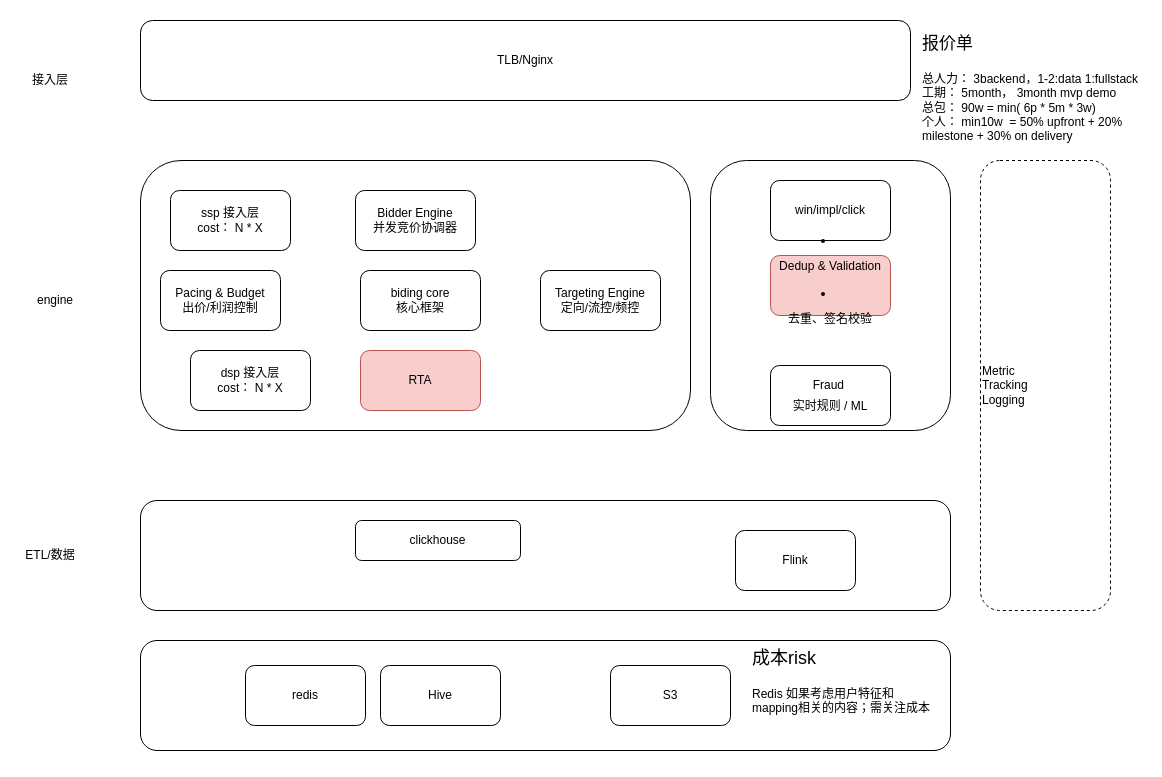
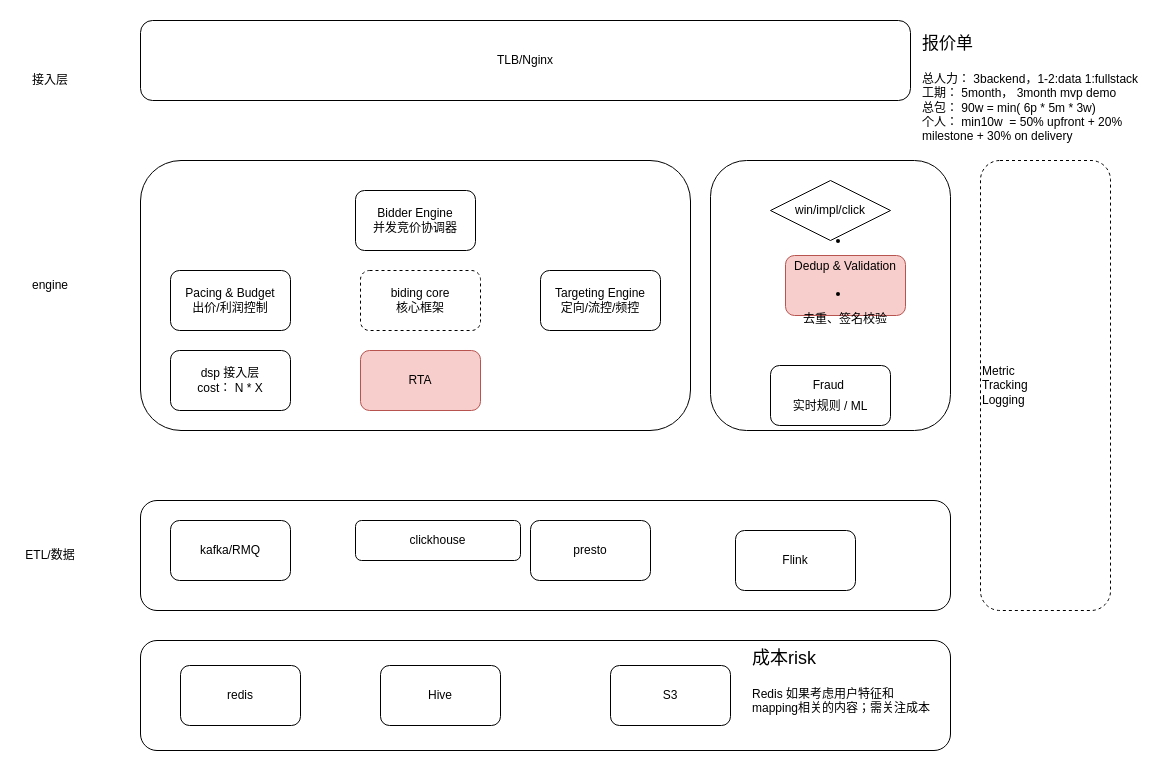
  <mxCell id="0" />
  <mxCell id="1" parent="0" />
  <mxCell id="2" value="&lt;div&gt;TLB/Nginx&lt;/div&gt;" style="rounded=1;whiteSpace=wrap;html=1;" parent="1" vertex="1"><mxGeometry x="140" y="20" width="770" height="80" as="geometry" /></mxCell>
  <mxCell id="3" value="接入层" style="text;html=1;align=center;verticalAlign=middle;whiteSpace=wrap;rounded=0;" parent="1" vertex="1"><mxGeometry x="20" y="65" width="60" height="30" as="geometry" /></mxCell>
- <mxCell id="4" value="engine" style="text;html=1;align=center;verticalAlign=middle;whiteSpace=wrap;rounded=0;" parent="1" vertex="1"><mxGeometry x="25" y="285" width="60" height="30" as="geometry" /></mxCell>
+ <mxCell id="4" value="engine" style="text;html=1;align=center;verticalAlign=middle;whiteSpace=wrap;rounded=0;" parent="1" vertex="1"><mxGeometry x="20" y="270" width="60" height="30" as="geometry" /></mxCell>
  <mxCell id="5" value="" style="rounded=1;whiteSpace=wrap;html=1;" parent="1" vertex="1"><mxGeometry x="140" y="160" width="550" height="270" as="geometry" /></mxCell>
- <mxCell id="6" value="biding core&lt;br&gt;核心框架" style="rounded=1;whiteSpace=wrap;html=1;" parent="1" vertex="1"><mxGeometry x="360" y="270" width="120" height="60" as="geometry" /></mxCell>
- <mxCell id="7" value="ssp 接入层&lt;br&gt;cost： N * X" style="rounded=1;whiteSpace=wrap;html=1;" parent="1" vertex="1"><mxGeometry x="170" y="190" width="120" height="60" as="geometry" /></mxCell>
- <mxCell id="8" value="Pacing &amp;amp; Budget&lt;br&gt;出价/利润控制" style="rounded=1;whiteSpace=wrap;html=1;" parent="1" vertex="1"><mxGeometry x="160" y="270" width="120" height="60" as="geometry" /></mxCell>
+ <mxCell id="6" value="biding core&lt;br&gt;核心框架" style="rounded=1;whiteSpace=wrap;html=1;dashed=1;" parent="1" vertex="1"><mxGeometry x="360" y="270" width="120" height="60" as="geometry" /></mxCell>
+ <mxCell id="8" value="Pacing &amp;amp; Budget&lt;br&gt;出价/利润控制" style="rounded=1;whiteSpace=wrap;html=1;" parent="1" vertex="1"><mxGeometry x="170" y="270" width="120" height="60" as="geometry" /></mxCell>
  <mxCell id="9" value="Targeting Engine&lt;div&gt;定向/流控/频控&lt;/div&gt;" style="whiteSpace=wrap;html=1;rounded=1;" parent="1" vertex="1"><mxGeometry x="540" y="270" width="120" height="60" as="geometry" /></mxCell>
- <mxCell id="10" value="dsp 接入层&lt;br&gt;cost： N * X" style="rounded=1;whiteSpace=wrap;html=1;" parent="1" vertex="1"><mxGeometry x="190" y="350" width="120" height="60" as="geometry" /></mxCell>
+ <mxCell id="10" value="dsp 接入层&lt;br&gt;cost： N * X" style="rounded=1;whiteSpace=wrap;html=1;" parent="1" vertex="1"><mxGeometry x="170" y="350" width="120" height="60" as="geometry" /></mxCell>
  <mxCell id="11" value="Bidder Engine&lt;div&gt;并发竞价协调器&lt;/div&gt;" style="rounded=1;whiteSpace=wrap;html=1;" parent="1" vertex="1"><mxGeometry x="355" y="190" width="120" height="60" as="geometry" /></mxCell>
  <mxCell id="12" value="RTA" style="rounded=1;whiteSpace=wrap;html=1;fillColor=#f8cecc;strokeColor=#b85450;" parent="1" vertex="1"><mxGeometry x="360" y="350" width="120" height="60" as="geometry" /></mxCell>
  <mxCell id="13" value="" style="rounded=1;whiteSpace=wrap;html=1;" parent="1" vertex="1"><mxGeometry x="710" y="160" width="240" height="270" as="geometry" /></mxCell>
- <mxCell id="14" value="win/impl/click" style="rounded=1;whiteSpace=wrap;html=1;" parent="1" vertex="1"><mxGeometry x="770" y="180" width="120" height="60" as="geometry" /></mxCell>
- <mxCell id="15" value="&lt;li data-end=&quot;868&quot; data-start=&quot;830&quot;&gt;&lt;p data-end=&quot;868&quot; data-start=&quot;832&quot;&gt;Dedup &amp;amp; Validation&lt;/p&gt;&lt;/li&gt;&lt;li data-end=&quot;868&quot; data-start=&quot;830&quot;&gt;&lt;p data-end=&quot;868&quot; data-start=&quot;832&quot;&gt;&lt;span style=&quot;background-color: transparent; color: light-dark(rgb(0, 0, 0), rgb(255, 255, 255));&quot;&gt;去重、签名校验&lt;/span&gt;&lt;/p&gt;&lt;/li&gt;" style="rounded=1;whiteSpace=wrap;html=1;fillColor=#f8cecc;strokeColor=#b85450;" parent="1" vertex="1"><mxGeometry x="770" y="255" width="120" height="60" as="geometry" /></mxCell>
+ <mxCell id="14" value="win/impl/click" style="rhombus;whiteSpace=wrap;html=1;" parent="1" vertex="1"><mxGeometry x="770" y="180" width="120" height="60" as="geometry" /></mxCell>
+ <mxCell id="15" value="&lt;li data-end=&quot;868&quot; data-start=&quot;830&quot;&gt;&lt;p data-end=&quot;868&quot; data-start=&quot;832&quot;&gt;Dedup &amp;amp; Validation&lt;/p&gt;&lt;/li&gt;&lt;li data-end=&quot;868&quot; data-start=&quot;830&quot;&gt;&lt;p data-end=&quot;868&quot; data-start=&quot;832&quot;&gt;&lt;span style=&quot;background-color: transparent; color: light-dark(rgb(0, 0, 0), rgb(255, 255, 255));&quot;&gt;去重、签名校验&lt;/span&gt;&lt;/p&gt;&lt;/li&gt;" style="rounded=1;whiteSpace=wrap;html=1;fillColor=#f8cecc;strokeColor=#b85450;" parent="1" vertex="1"><mxGeometry x="785" y="255" width="120" height="60" as="geometry" /></mxCell>
  <mxCell id="16" value="" style="rounded=1;whiteSpace=wrap;html=1;" parent="1" vertex="1"><mxGeometry x="140" y="500" width="810" height="110" as="geometry" /></mxCell>
+ <mxCell id="17" value="kafka/RMQ" style="rounded=1;whiteSpace=wrap;html=1;" parent="1" vertex="1"><mxGeometry x="170" y="520" width="120" height="60" as="geometry" /></mxCell>
  <mxCell id="18" value="&lt;div&gt;&lt;div style=&quot;line-height: 21px; white-space: pre;&quot;&gt;&lt;span style=&quot;background-color: light-dark(#ffffff, var(--ge-dark-color, #121212));&quot;&gt;&lt;font face=&quot;Helvetica&quot; style=&quot;color: rgb(0, 0, 0);&quot;&gt;Fraud &lt;br/&gt;实时规则 / ML&lt;/font&gt;&lt;/span&gt;&lt;/div&gt;&lt;/div&gt;" style="whiteSpace=wrap;html=1;rounded=1;" parent="1" vertex="1"><mxGeometry x="770" y="365" width="120" height="60" as="geometry" /></mxCell>
  <mxCell id="19" value="clickhouse" style="rounded=1;whiteSpace=wrap;html=1;" parent="1" vertex="1"><mxGeometry x="355" y="520" width="165" height="40" as="geometry" /></mxCell>
+ <mxCell id="20" value="presto" style="rounded=1;whiteSpace=wrap;html=1;" parent="1" vertex="1"><mxGeometry x="530" y="520" width="120" height="60" as="geometry" /></mxCell>
  <mxCell id="21" value="Metric&lt;br&gt;Tracking&lt;br&gt;Logging" style="rounded=1;html=1;whiteSpace=wrap;align=left;dashed=1;" parent="1" vertex="1"><mxGeometry x="980" y="160" width="130" height="450" as="geometry" /></mxCell>
  <mxCell id="22" value="Flink" style="rounded=1;whiteSpace=wrap;html=1;" parent="1" vertex="1"><mxGeometry x="735" y="530" width="120" height="60" as="geometry" /></mxCell>
  <mxCell id="23" value="" style="rounded=1;whiteSpace=wrap;html=1;" parent="1" vertex="1"><mxGeometry x="140" y="640" width="810" height="110" as="geometry" /></mxCell>
- <mxCell id="24" value="redis" style="rounded=1;whiteSpace=wrap;html=1;" parent="1" vertex="1"><mxGeometry x="245" y="665" width="120" height="60" as="geometry" /></mxCell>
+ <mxCell id="24" value="redis" style="rounded=1;whiteSpace=wrap;html=1;" parent="1" vertex="1"><mxGeometry x="180" y="665" width="120" height="60" as="geometry" /></mxCell>
  <mxCell id="25" value="Hive" style="rounded=1;whiteSpace=wrap;html=1;" parent="1" vertex="1"><mxGeometry x="380" y="665" width="120" height="60" as="geometry" /></mxCell>
  <mxCell id="26" value="S3" style="rounded=1;whiteSpace=wrap;html=1;" parent="1" vertex="1"><mxGeometry x="610" y="665" width="120" height="60" as="geometry" /></mxCell>
  <mxCell id="27" value="&lt;h1 style=&quot;margin-top: 0px;&quot;&gt;&lt;font style=&quot;font-size: 18px; font-weight: normal;&quot;&gt;成本risk&lt;/font&gt;&lt;/h1&gt;&lt;p&gt;&lt;span style=&quot;background-color: transparent; color: light-dark(rgb(0, 0, 0), rgb(255, 255, 255));&quot;&gt;Redis 如果考虑用户特征和mapping相关的内容；需关注成本&lt;/span&gt;&lt;/p&gt;" style="text;html=1;whiteSpace=wrap;overflow=hidden;rounded=0;" parent="1" vertex="1"><mxGeometry x="750" y="635" width="190" height="120" as="geometry" /></mxCell>
  <mxCell id="28" value="&lt;h1 style=&quot;margin-top: 0px;&quot;&gt;&lt;span style=&quot;font-weight: normal;&quot;&gt;&lt;font style=&quot;font-size: 17px;&quot;&gt;报价单&lt;br&gt;&lt;/font&gt;&lt;/span&gt;&lt;/h1&gt;&lt;p&gt;总人力： 3backend，1-2:data 1:fullstack&lt;br&gt;工期： 5month， 3month mvp demo&lt;br&gt;总包： 90w = min( 6p * 5m * 3w)&lt;br&gt;个人： min10w&amp;nbsp; = 5&lt;span style=&quot;background-color: transparent; color: light-dark(rgb(0, 0, 0), rgb(255, 255, 255));&quot;&gt;0% upfront + 20% milestone + 30% on delivery&lt;/span&gt;&lt;/p&gt;" style="text;html=1;whiteSpace=wrap;overflow=hidden;rounded=0;" parent="1" vertex="1"><mxGeometry x="920" y="20" width="220" height="130" as="geometry" /></mxCell>
  <mxCell id="29" value="ETL/数据" style="text;html=1;align=center;verticalAlign=middle;whiteSpace=wrap;rounded=0;" parent="1" vertex="1"><mxGeometry x="20" y="540" width="60" height="30" as="geometry" /></mxCell>
